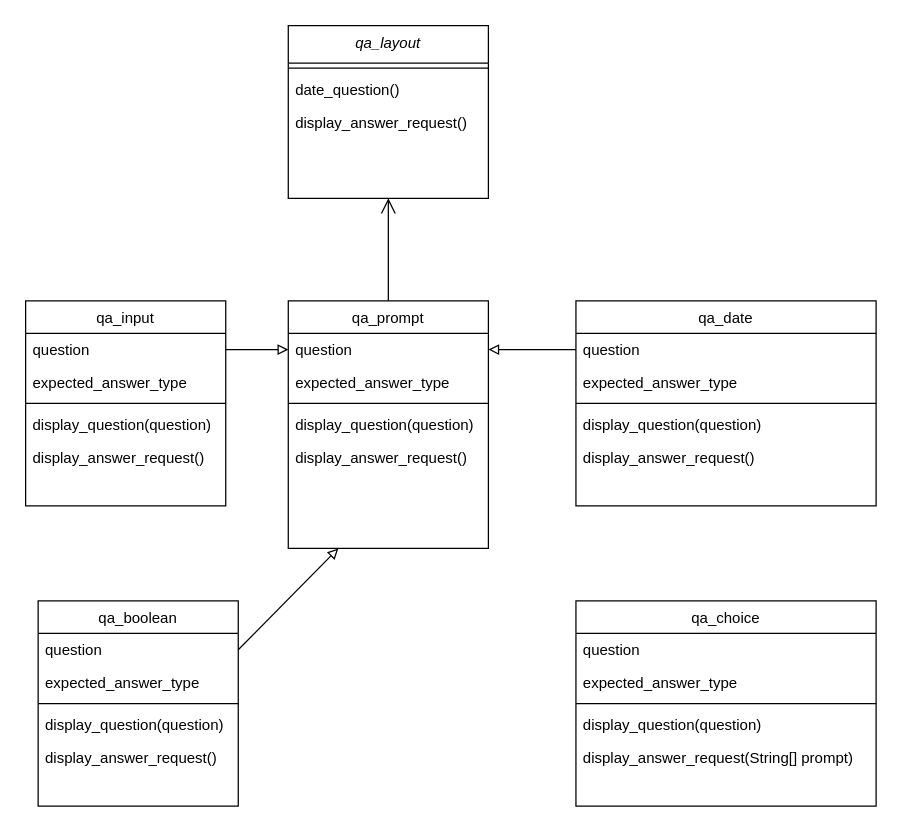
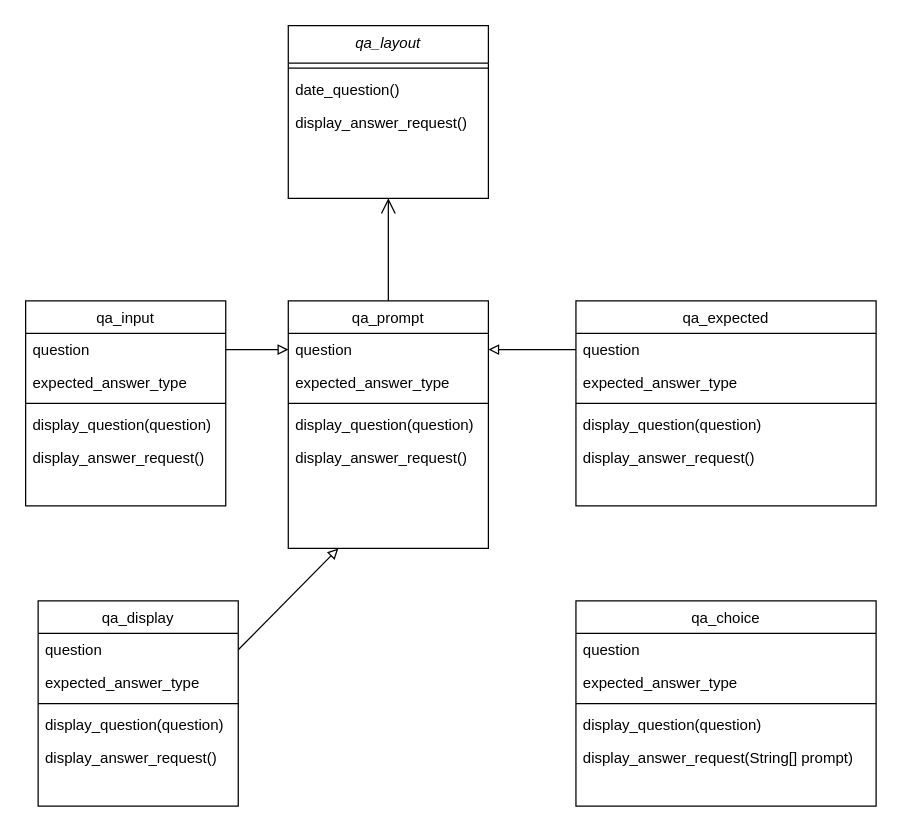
  <mxCell id="0" />
  <mxCell id="1" parent="0" />
  <mxCell id="2" value="qa_layout" style="swimlane;fontStyle=2;align=center;verticalAlign=top;childLayout=stackLayout;horizontal=1;startSize=30;horizontalStack=0;resizeParent=1;resizeLast=0;collapsible=1;marginBottom=0;rounded=0;shadow=0;strokeWidth=1;" parent="1" vertex="1"><mxGeometry x="230" y="20" width="160" height="138" as="geometry"><mxRectangle x="220" y="60" width="160" height="26" as="alternateBounds" /></mxGeometry></mxCell>
  <mxCell id="3" value="" style="line;html=1;strokeWidth=1;align=left;verticalAlign=middle;spacingTop=-1;spacingLeft=3;spacingRight=3;rotatable=0;labelPosition=right;points=[];portConstraint=eastwest;" parent="2" vertex="1"><mxGeometry y="30" width="160" height="8" as="geometry" /></mxCell>
  <mxCell id="4" value="date_question()" style="text;align=left;verticalAlign=top;spacingLeft=4;spacingRight=4;overflow=hidden;rotatable=0;points=[[0,0.5],[1,0.5]];portConstraint=eastwest;" parent="2" vertex="1"><mxGeometry y="38" width="160" height="26" as="geometry" /></mxCell>
  <mxCell id="5" value="display_answer_request()" style="text;align=left;verticalAlign=top;spacingLeft=4;spacingRight=4;overflow=hidden;rotatable=0;points=[[0,0.5],[1,0.5]];portConstraint=eastwest;" vertex="1" parent="2"><mxGeometry y="64" width="160" height="26" as="geometry" /></mxCell>
  <mxCell id="6" value="qa_prompt" style="swimlane;fontStyle=0;align=center;verticalAlign=top;childLayout=stackLayout;horizontal=1;startSize=26;horizontalStack=0;resizeParent=1;resizeLast=0;collapsible=1;marginBottom=0;rounded=0;shadow=0;strokeWidth=1;" parent="1" vertex="1"><mxGeometry x="230" y="240" width="160" height="198" as="geometry"><mxRectangle x="130" y="380" width="160" height="26" as="alternateBounds" /></mxGeometry></mxCell>
  <mxCell id="7" value="question" style="text;align=left;verticalAlign=top;spacingLeft=4;spacingRight=4;overflow=hidden;rotatable=0;points=[[0,0.5],[1,0.5]];portConstraint=eastwest;" parent="6" vertex="1"><mxGeometry y="26" width="160" height="26" as="geometry" /></mxCell>
  <mxCell id="8" value="expected_answer_type" style="text;align=left;verticalAlign=top;spacingLeft=4;spacingRight=4;overflow=hidden;rotatable=0;points=[[0,0.5],[1,0.5]];portConstraint=eastwest;rounded=0;shadow=0;html=0;" parent="6" vertex="1"><mxGeometry y="52" width="160" height="26" as="geometry" /></mxCell>
  <mxCell id="9" value="" style="line;html=1;strokeWidth=1;align=left;verticalAlign=middle;spacingTop=-1;spacingLeft=3;spacingRight=3;rotatable=0;labelPosition=right;points=[];portConstraint=eastwest;" parent="6" vertex="1"><mxGeometry y="78" width="160" height="8" as="geometry" /></mxCell>
  <mxCell id="10" value="display_question(question)" style="text;align=left;verticalAlign=top;spacingLeft=4;spacingRight=4;overflow=hidden;rotatable=0;points=[[0,0.5],[1,0.5]];portConstraint=eastwest;" parent="6" vertex="1"><mxGeometry y="86" width="160" height="26" as="geometry" /></mxCell>
  <mxCell id="11" value="display_answer_request()" style="text;align=left;verticalAlign=top;spacingLeft=4;spacingRight=4;overflow=hidden;rotatable=0;points=[[0,0.5],[1,0.5]];portConstraint=eastwest;" vertex="1" parent="6"><mxGeometry y="112" width="160" height="26" as="geometry" /></mxCell>
  <mxCell id="12" value="" style="endArrow=open;endSize=10;endFill=0;shadow=0;strokeWidth=1;rounded=0;edgeStyle=elbowEdgeStyle;elbow=vertical;" parent="1" source="6" target="2" edge="1"><mxGeometry width="160" relative="1" as="geometry"><mxPoint x="210" y="163" as="sourcePoint" /><mxPoint x="210" y="163" as="targetPoint" /></mxGeometry></mxCell>
- <mxCell id="13" value="qa_date" style="swimlane;fontStyle=0;align=center;verticalAlign=top;childLayout=stackLayout;horizontal=1;startSize=26;horizontalStack=0;resizeParent=1;resizeLast=0;collapsible=1;marginBottom=0;rounded=0;shadow=0;strokeWidth=1;" vertex="1" parent="1"><mxGeometry x="460" y="240" width="240" height="164" as="geometry"><mxRectangle x="130" y="380" width="160" height="26" as="alternateBounds" /></mxGeometry></mxCell>
+ <mxCell id="13" value="qa_expected" style="swimlane;fontStyle=0;align=center;verticalAlign=top;childLayout=stackLayout;horizontal=1;startSize=26;horizontalStack=0;resizeParent=1;resizeLast=0;collapsible=1;marginBottom=0;rounded=0;shadow=0;strokeWidth=1;" vertex="1" parent="1"><mxGeometry x="460" y="240" width="240" height="164" as="geometry"><mxRectangle x="130" y="380" width="160" height="26" as="alternateBounds" /></mxGeometry></mxCell>
  <mxCell id="14" value="question" style="text;align=left;verticalAlign=top;spacingLeft=4;spacingRight=4;overflow=hidden;rotatable=0;points=[[0,0.5],[1,0.5]];portConstraint=eastwest;" vertex="1" parent="13"><mxGeometry y="26" width="240" height="26" as="geometry" /></mxCell>
  <mxCell id="15" value="expected_answer_type" style="text;align=left;verticalAlign=top;spacingLeft=4;spacingRight=4;overflow=hidden;rotatable=0;points=[[0,0.5],[1,0.5]];portConstraint=eastwest;rounded=0;shadow=0;html=0;" vertex="1" parent="13"><mxGeometry y="52" width="240" height="26" as="geometry" /></mxCell>
  <mxCell id="16" value="" style="line;html=1;strokeWidth=1;align=left;verticalAlign=middle;spacingTop=-1;spacingLeft=3;spacingRight=3;rotatable=0;labelPosition=right;points=[];portConstraint=eastwest;" vertex="1" parent="13"><mxGeometry y="78" width="240" height="8" as="geometry" /></mxCell>
  <mxCell id="17" value="display_question(question)" style="text;align=left;verticalAlign=top;spacingLeft=4;spacingRight=4;overflow=hidden;rotatable=0;points=[[0,0.5],[1,0.5]];portConstraint=eastwest;" vertex="1" parent="13"><mxGeometry y="86" width="240" height="26" as="geometry" /></mxCell>
  <mxCell id="18" value="display_answer_request()" style="text;align=left;verticalAlign=top;spacingLeft=4;spacingRight=4;overflow=hidden;rotatable=0;points=[[0,0.5],[1,0.5]];portConstraint=eastwest;" vertex="1" parent="13"><mxGeometry y="112" width="240" height="26" as="geometry" /></mxCell>
  <mxCell id="19" value="qa_input" style="swimlane;fontStyle=0;align=center;verticalAlign=top;childLayout=stackLayout;horizontal=1;startSize=26;horizontalStack=0;resizeParent=1;resizeLast=0;collapsible=1;marginBottom=0;rounded=0;shadow=0;strokeWidth=1;" vertex="1" parent="1"><mxGeometry x="20" y="240" width="160" height="164" as="geometry"><mxRectangle x="130" y="380" width="160" height="26" as="alternateBounds" /></mxGeometry></mxCell>
  <mxCell id="20" value="question" style="text;align=left;verticalAlign=top;spacingLeft=4;spacingRight=4;overflow=hidden;rotatable=0;points=[[0,0.5],[1,0.5]];portConstraint=eastwest;" vertex="1" parent="19"><mxGeometry y="26" width="160" height="26" as="geometry" /></mxCell>
  <mxCell id="21" value="expected_answer_type" style="text;align=left;verticalAlign=top;spacingLeft=4;spacingRight=4;overflow=hidden;rotatable=0;points=[[0,0.5],[1,0.5]];portConstraint=eastwest;rounded=0;shadow=0;html=0;" vertex="1" parent="19"><mxGeometry y="52" width="160" height="26" as="geometry" /></mxCell>
  <mxCell id="22" value="" style="line;html=1;strokeWidth=1;align=left;verticalAlign=middle;spacingTop=-1;spacingLeft=3;spacingRight=3;rotatable=0;labelPosition=right;points=[];portConstraint=eastwest;" vertex="1" parent="19"><mxGeometry y="78" width="160" height="8" as="geometry" /></mxCell>
  <mxCell id="23" value="display_question(question)" style="text;align=left;verticalAlign=top;spacingLeft=4;spacingRight=4;overflow=hidden;rotatable=0;points=[[0,0.5],[1,0.5]];portConstraint=eastwest;" vertex="1" parent="19"><mxGeometry y="86" width="160" height="26" as="geometry" /></mxCell>
  <mxCell id="24" value="display_answer_request()" style="text;align=left;verticalAlign=top;spacingLeft=4;spacingRight=4;overflow=hidden;rotatable=0;points=[[0,0.5],[1,0.5]];portConstraint=eastwest;" vertex="1" parent="19"><mxGeometry y="112" width="160" height="26" as="geometry" /></mxCell>
- <mxCell id="25" value="qa_boolean" style="swimlane;fontStyle=0;align=center;verticalAlign=top;childLayout=stackLayout;horizontal=1;startSize=26;horizontalStack=0;resizeParent=1;resizeLast=0;collapsible=1;marginBottom=0;rounded=0;shadow=0;strokeWidth=1;" vertex="1" parent="1"><mxGeometry x="30" y="480" width="160" height="164" as="geometry"><mxRectangle x="130" y="380" width="160" height="26" as="alternateBounds" /></mxGeometry></mxCell>
+ <mxCell id="25" value="qa_display" style="swimlane;fontStyle=0;align=center;verticalAlign=top;childLayout=stackLayout;horizontal=1;startSize=26;horizontalStack=0;resizeParent=1;resizeLast=0;collapsible=1;marginBottom=0;rounded=0;shadow=0;strokeWidth=1;" vertex="1" parent="1"><mxGeometry x="30" y="480" width="160" height="164" as="geometry"><mxRectangle x="130" y="380" width="160" height="26" as="alternateBounds" /></mxGeometry></mxCell>
  <mxCell id="26" value="question" style="text;align=left;verticalAlign=top;spacingLeft=4;spacingRight=4;overflow=hidden;rotatable=0;points=[[0,0.5],[1,0.5]];portConstraint=eastwest;" vertex="1" parent="25"><mxGeometry y="26" width="160" height="26" as="geometry" /></mxCell>
  <mxCell id="27" value="expected_answer_type" style="text;align=left;verticalAlign=top;spacingLeft=4;spacingRight=4;overflow=hidden;rotatable=0;points=[[0,0.5],[1,0.5]];portConstraint=eastwest;rounded=0;shadow=0;html=0;" vertex="1" parent="25"><mxGeometry y="52" width="160" height="26" as="geometry" /></mxCell>
  <mxCell id="28" value="" style="line;html=1;strokeWidth=1;align=left;verticalAlign=middle;spacingTop=-1;spacingLeft=3;spacingRight=3;rotatable=0;labelPosition=right;points=[];portConstraint=eastwest;" vertex="1" parent="25"><mxGeometry y="78" width="160" height="8" as="geometry" /></mxCell>
  <mxCell id="29" value="display_question(question)" style="text;align=left;verticalAlign=top;spacingLeft=4;spacingRight=4;overflow=hidden;rotatable=0;points=[[0,0.5],[1,0.5]];portConstraint=eastwest;" vertex="1" parent="25"><mxGeometry y="86" width="160" height="26" as="geometry" /></mxCell>
  <mxCell id="30" value="display_answer_request()" style="text;align=left;verticalAlign=top;spacingLeft=4;spacingRight=4;overflow=hidden;rotatable=0;points=[[0,0.5],[1,0.5]];portConstraint=eastwest;" vertex="1" parent="25"><mxGeometry y="112" width="160" height="26" as="geometry" /></mxCell>
  <mxCell id="31" value="qa_choice" style="swimlane;fontStyle=0;align=center;verticalAlign=top;childLayout=stackLayout;horizontal=1;startSize=26;horizontalStack=0;resizeParent=1;resizeLast=0;collapsible=1;marginBottom=0;rounded=0;shadow=0;strokeWidth=1;" vertex="1" parent="1"><mxGeometry x="460" y="480" width="240" height="164" as="geometry"><mxRectangle x="130" y="380" width="160" height="26" as="alternateBounds" /></mxGeometry></mxCell>
  <mxCell id="32" value="question" style="text;align=left;verticalAlign=top;spacingLeft=4;spacingRight=4;overflow=hidden;rotatable=0;points=[[0,0.5],[1,0.5]];portConstraint=eastwest;" vertex="1" parent="31"><mxGeometry y="26" width="240" height="26" as="geometry" /></mxCell>
  <mxCell id="33" value="expected_answer_type" style="text;align=left;verticalAlign=top;spacingLeft=4;spacingRight=4;overflow=hidden;rotatable=0;points=[[0,0.5],[1,0.5]];portConstraint=eastwest;rounded=0;shadow=0;html=0;" vertex="1" parent="31"><mxGeometry y="52" width="240" height="26" as="geometry" /></mxCell>
  <mxCell id="34" value="" style="line;html=1;strokeWidth=1;align=left;verticalAlign=middle;spacingTop=-1;spacingLeft=3;spacingRight=3;rotatable=0;labelPosition=right;points=[];portConstraint=eastwest;" vertex="1" parent="31"><mxGeometry y="78" width="240" height="8" as="geometry" /></mxCell>
  <mxCell id="35" value="display_question(question)" style="text;align=left;verticalAlign=top;spacingLeft=4;spacingRight=4;overflow=hidden;rotatable=0;points=[[0,0.5],[1,0.5]];portConstraint=eastwest;" vertex="1" parent="31"><mxGeometry y="86" width="240" height="26" as="geometry" /></mxCell>
  <mxCell id="36" value="display_answer_request(String[] prompt)" style="text;align=left;verticalAlign=top;spacingLeft=4;spacingRight=4;overflow=hidden;rotatable=0;points=[[0,0.5],[1,0.5]];portConstraint=eastwest;" vertex="1" parent="31"><mxGeometry y="112" width="240" height="26" as="geometry" /></mxCell>
  <mxCell id="37" value="" style="endArrow=block;html=1;exitX=1;exitY=0.5;exitDx=0;exitDy=0;entryX=0;entryY=0.5;entryDx=0;entryDy=0;endFill=0;strokeWidth=1;" edge="1" parent="1" source="20" target="7"><mxGeometry width="50" height="50" relative="1" as="geometry"><mxPoint x="200" y="330" as="sourcePoint" /><mxPoint x="450" y="440" as="targetPoint" /></mxGeometry></mxCell>
  <mxCell id="38" value="" style="endArrow=block;html=1;exitX=0;exitY=0.5;exitDx=0;exitDy=0;entryX=1;entryY=0.5;entryDx=0;entryDy=0;endFill=0;strokeWidth=1;" edge="1" parent="1" source="14" target="7"><mxGeometry width="50" height="50" relative="1" as="geometry"><mxPoint x="190" y="289" as="sourcePoint" /><mxPoint x="240" y="289" as="targetPoint" /></mxGeometry></mxCell>
  <mxCell id="39" value="" style="endArrow=block;html=1;exitX=1;exitY=0.5;exitDx=0;exitDy=0;entryX=0.25;entryY=1;entryDx=0;entryDy=0;endFill=0;strokeWidth=1;" edge="1" parent="1" source="26" target="6"><mxGeometry width="50" height="50" relative="1" as="geometry"><mxPoint x="210" y="530" as="sourcePoint" /><mxPoint x="260" y="530" as="targetPoint" /></mxGeometry></mxCell>
